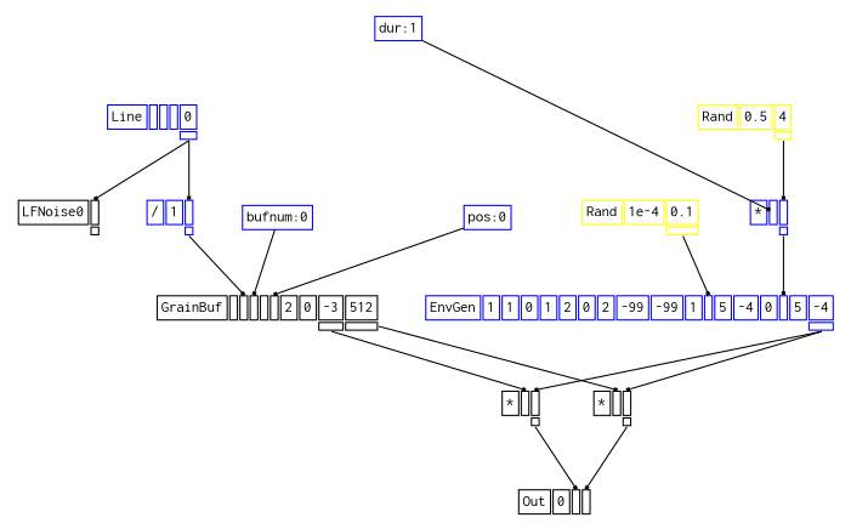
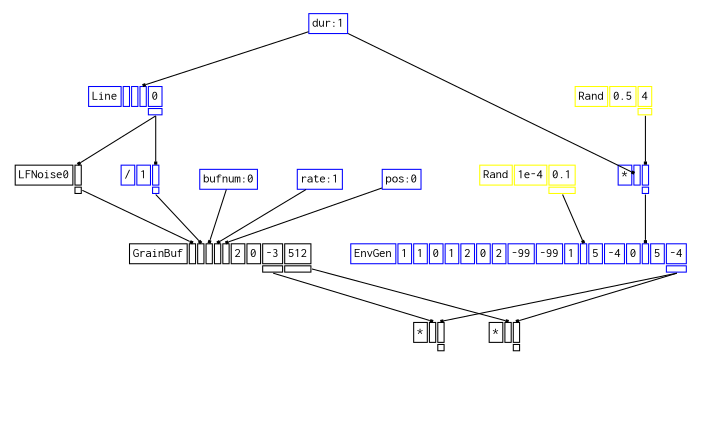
  digraph {
    splines=false
    node [color=blue fontname=Courier fontsize=12 shape=plaintext]
    edge [arrowhead=box arrowsize=0.25 headport=i_1 tailport=o_0]
    n1 [label=<<TABLE BORDER="0" CELLBORDER="1"><TR><TD PORT="o_0">pos:0</TD></TR></TABLE>>]
    n2 [color=black label=<<TABLE BORDER="0" CELLBORDER="1"><TR><TD>GrainBuf</TD><TD PORT="i_0" ID="u_14:i_0"></TD><TD PORT="i_1" ID="u_14:i_1"></TD><TD PORT="i_2" ID="u_14:i_2"></TD><TD PORT="i_3" ID="u_14:i_3"></TD><TD PORT="i_4" ID="u_14:i_4"></TD><TD ID="u_14:K_5">2</TD><TD ID="u_14:K_6">0</TD><TD ID="u_14:K_7">-3</TD><TD ID="u_14:K_8">512</TD></TR><TR><TD BORDER="0"></TD><TD BORDER="0"></TD><TD BORDER="0"></TD><TD BORDER="0"></TD><TD BORDER="0"></TD><TD BORDER="0"></TD><TD BORDER="0"></TD><TD BORDER="0"></TD><TD PORT="o_0" ID="u_14:o_0"></TD><TD PORT="o_1" ID="u_14:o_1"></TD></TR></TABLE>>]
    n3 [color=black label=<<TABLE BORDER="0" CELLBORDER="1"><TR><TD>*</TD><TD PORT="i_0" ID="u_27:i_0"></TD><TD PORT="i_1" ID="u_27:i_1"></TD></TR><TR><TD BORDER="0"></TD><TD BORDER="0"></TD><TD PORT="o_0" ID="u_27:o_0"></TD></TR></TABLE>>]
    n4 [color=black label=<<TABLE BORDER="0" CELLBORDER="1"><TR><TD>*</TD><TD PORT="i_0" ID="u_29:i_0"></TD><TD PORT="i_1" ID="u_29:i_1"></TD></TR><TR><TD BORDER="0"></TD><TD BORDER="0"></TD><TD PORT="o_0" ID="u_29:o_0"></TD></TR></TABLE>>]
+   n5 [label=<<TABLE BORDER="0" CELLBORDER="1"><TR><TD PORT="o_0">rate:1</TD></TR></TABLE>>]
    n6 [label=<<TABLE BORDER="0" CELLBORDER="1"><TR><TD PORT="o_0">bufnum:0</TD></TR></TABLE>>]
    n7 [label=<<TABLE BORDER="0" CELLBORDER="1"><TR><TD PORT="o_0">dur:1</TD></TR></TABLE>>]
    n8 [label=<<TABLE BORDER="0" CELLBORDER="1"><TR><TD>Line</TD><TD PORT="i_0" ID="u_4:i_0"></TD><TD PORT="i_1" ID="u_4:i_1"></TD><TD PORT="i_2" ID="u_4:i_2"></TD><TD ID="u_4:K_3">0</TD></TR><TR><TD BORDER="0"></TD><TD BORDER="0"></TD><TD BORDER="0"></TD><TD BORDER="0"></TD><TD PORT="o_0" ID="u_4:o_0"></TD></TR></TABLE>>]
    n9 [label=<<TABLE BORDER="0" CELLBORDER="1"><TR><TD>*</TD><TD PORT="i_0" ID="u_25:i_0"></TD><TD PORT="i_1" ID="u_25:i_1"></TD></TR><TR><TD BORDER="0"></TD><TD BORDER="0"></TD><TD PORT="o_0" ID="u_25:o_0"></TD></TR></TABLE>>]
    n10 [color=black label=<<TABLE BORDER="0" CELLBORDER="1"><TR><TD>LFNoise0</TD><TD PORT="i_0" ID="u_5:i_0"></TD></TR><TR><TD BORDER="0"></TD><TD PORT="o_0" ID="u_5:o_0"></TD></TR></TABLE>>]
    n11 [label=<<TABLE BORDER="0" CELLBORDER="1"><TR><TD>/</TD><TD ID="u_7:K_0">1</TD><TD PORT="i_1" ID="u_7:i_1"></TD></TR><TR><TD BORDER="0"></TD><TD BORDER="0"></TD><TD PORT="o_0" ID="u_7:o_0"></TD></TR></TABLE>>]
    n12 [label=<<TABLE BORDER="0" CELLBORDER="1"><TR><TD>EnvGen</TD><TD ID="u_26:K_0">1</TD><TD ID="u_26:K_1">1</TD><TD ID="u_26:K_2">0</TD><TD ID="u_26:K_3">1</TD><TD ID="u_26:K_4">2</TD><TD ID="u_26:K_5">0</TD><TD ID="u_26:K_6">2</TD><TD ID="u_26:K_7">-99</TD><TD ID="u_26:K_8">-99</TD><TD ID="u_26:K_9">1</TD><TD PORT="i_10" ID="u_26:i_10"></TD><TD ID="u_26:K_11">5</TD><TD ID="u_26:K_12">-4</TD><TD ID="u_26:K_13">0</TD><TD PORT="i_14" ID="u_26:i_14"></TD><TD ID="u_26:K_15">5</TD><TD ID="u_26:K_16">-4</TD></TR><TR><TD BORDER="0"></TD><TD BORDER="0"></TD><TD BORDER="0"></TD><TD BORDER="0"></TD><TD BORDER="0"></TD><TD BORDER="0"></TD><TD BORDER="0"></TD><TD BORDER="0"></TD><TD BORDER="0"></TD><TD BORDER="0"></TD><TD BORDER="0"></TD><TD BORDER="0"></TD><TD BORDER="0"></TD><TD BORDER="0"></TD><TD BORDER="0"></TD><TD BORDER="0"></TD><TD BORDER="0"></TD><TD PORT="o_0" ID="u_26:o_0"></TD></TR></TABLE>>]
-   n13 [color=black label=<<TABLE BORDER="0" CELLBORDER="1"><TR><TD>Out</TD><TD ID="u_30:K_0">0</TD><TD PORT="i_1" ID="u_30:i_1"></TD><TD PORT="i_2" ID="u_30:i_2"></TD></TR></TABLE>>]
    n14 [color=yellow label=<<TABLE BORDER="0" CELLBORDER="1"><TR><TD>Rand</TD><TD ID="u_19:K_0">1e-4</TD><TD ID="u_19:K_1">0.1</TD></TR><TR><TD BORDER="0"></TD><TD BORDER="0"></TD><TD PORT="o_0" ID="u_19:o_0"></TD></TR></TABLE>>]
    n15 [color=yellow label=<<TABLE BORDER="0" CELLBORDER="1"><TR><TD>Rand</TD><TD ID="u_24:K_0">0.5</TD><TD ID="u_24:K_1">4</TD></TR><TR><TD BORDER="0"></TD><TD BORDER="0"></TD><TD PORT="o_0" ID="u_24:o_0"></TD></TR></TABLE>>]
    n1 -> n2 [headport=i_4]
    n2 -> n3 [headport=i_0]
    n2 -> n4 [headport=i_0 tailport=o_1]
-   n3 -> n13
-   n4 -> n13 [headport=i_2]
+   n5 -> n2 [headport=i_3]
    n6 -> n2 [headport=i_2]
+   n7 -> n8 [headport=i_2]
    n7 -> n9 [headport=i_0]
    n8 -> n10 [headport=i_0]
    n8 -> n11
    n9 -> n12 [headport=i_14]
+   n10 -> n2 [headport=i_0]
    n11 -> n2
    n12 -> n3
    n12 -> n4
    n14 -> n12 [headport=i_10]
    n15 -> n9
  }
